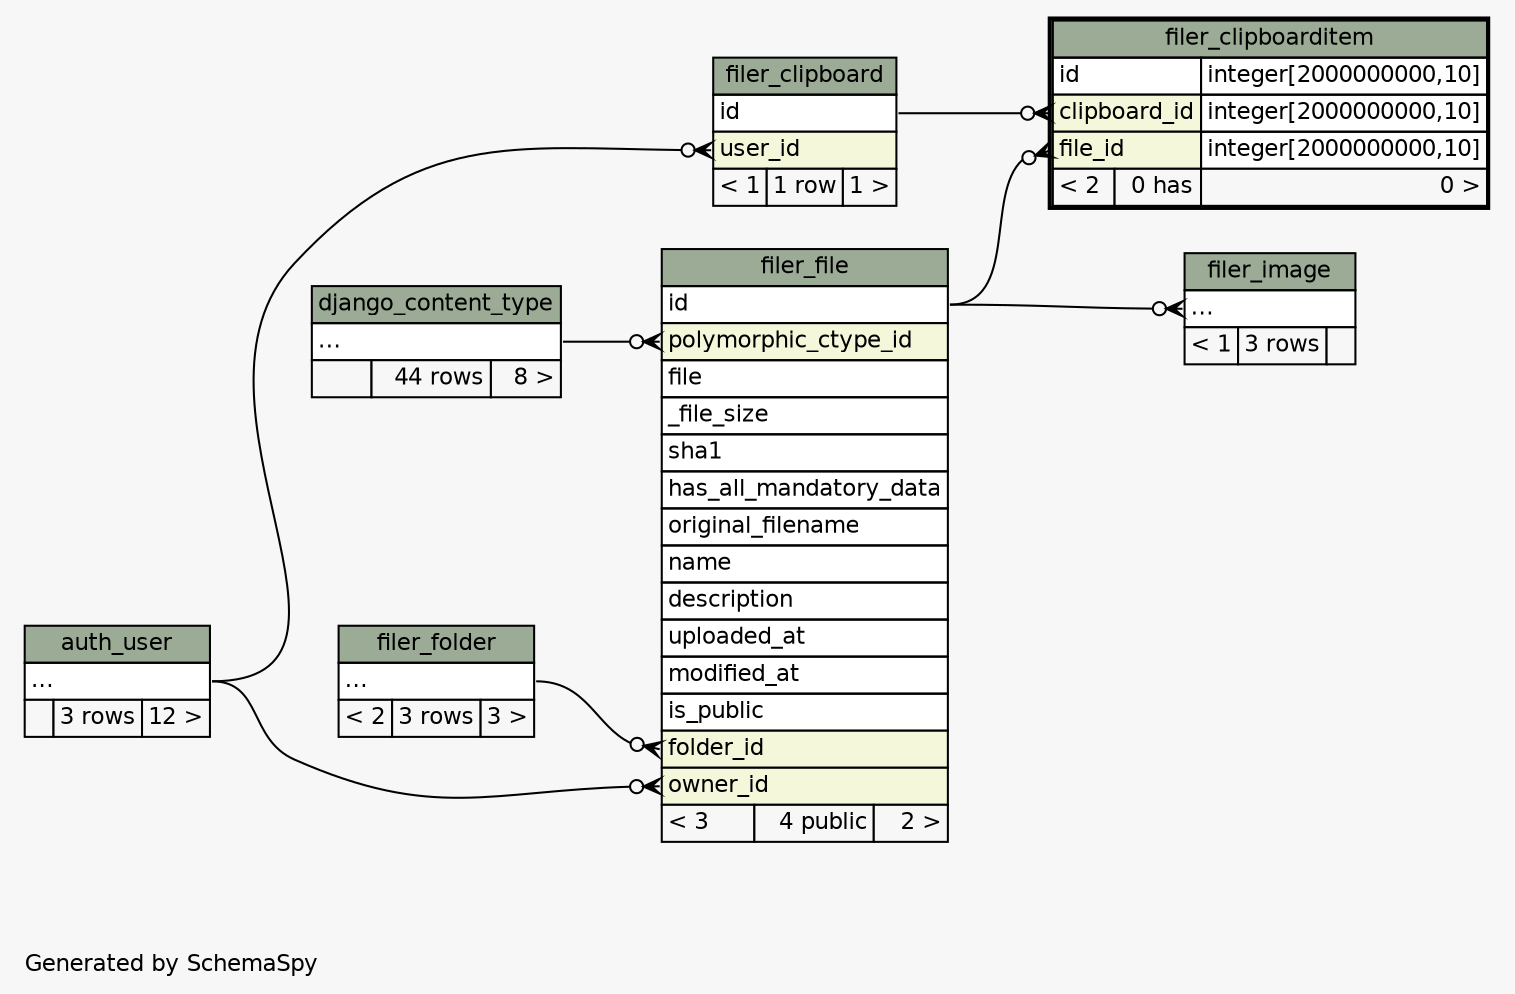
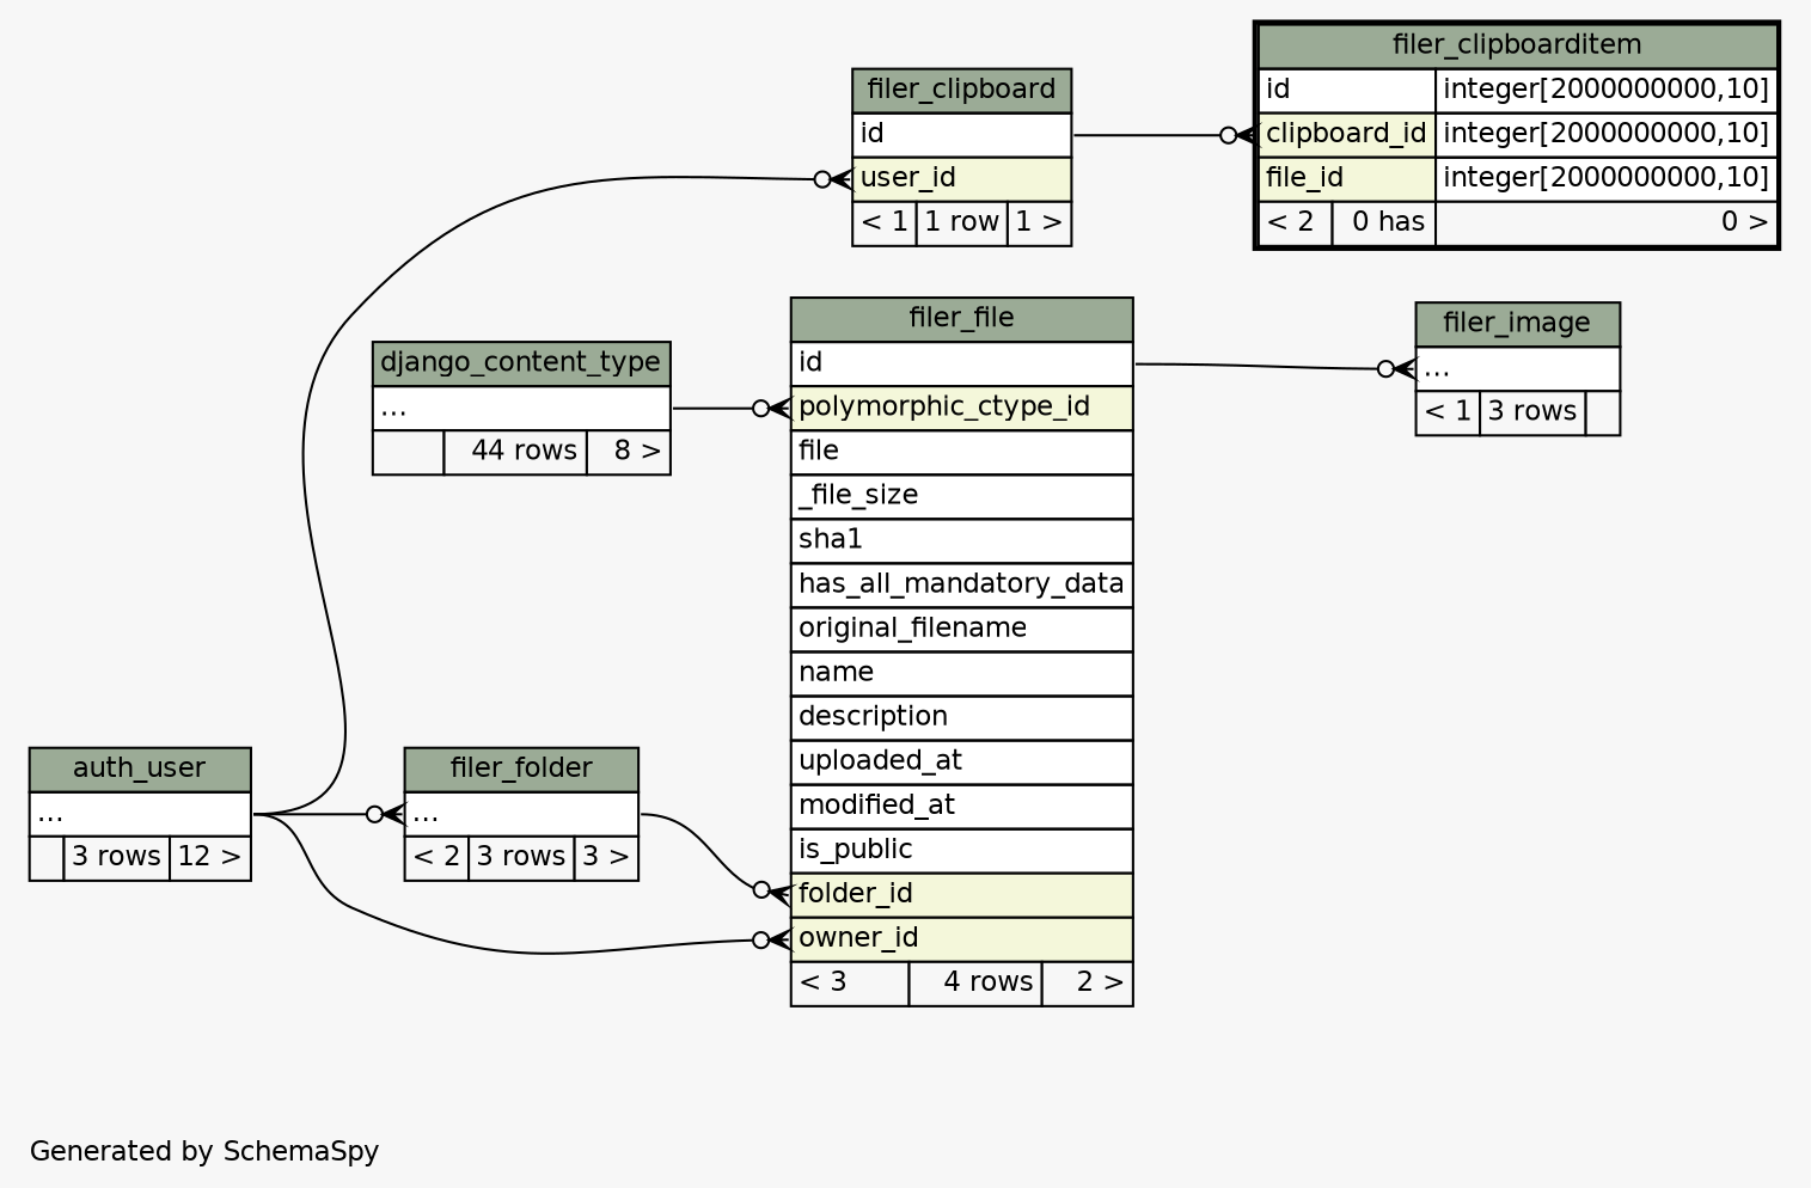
  digraph {
    bgcolor="#f7f7f7"
    fontname=Helvetica
    fontsize=11
    label="\nGenerated by SchemaSpy"
    labeljust=l
    nodesep=0.18
    rankdir=RL
    ranksep=0.46
    node [fontname=Helvetica fontsize=11 shape=plaintext]
    edge [arrowhead=none arrowsize=0.8 arrowtail=crowodot dir=back headport="elipses:e" tailport="elipses:w"]
    n1 [label=<     <TABLE BORDER="0" CELLBORDER="1" CELLSPACING="0" BGCOLOR="#ffffff">       <TR><TD COLSPAN="3" BGCOLOR="#9bab96" ALIGN="CENTER">filer_clipboard</TD></TR>       <TR><TD PORT="id" COLSPAN="3" ALIGN="LEFT">id</TD></TR>       <TR><TD PORT="user_id" COLSPAN="3" BGCOLOR="#f4f7da" ALIGN="LEFT">user_id</TD></TR>       <TR><TD ALIGN="LEFT" BGCOLOR="#f7f7f7">&lt; 1</TD><TD ALIGN="RIGHT" BGCOLOR="#f7f7f7">1 row</TD><TD ALIGN="RIGHT" BGCOLOR="#f7f7f7">1 &gt;</TD></TR>     </TABLE>>]
    n2 [label=<     <TABLE BORDER="0" CELLBORDER="1" CELLSPACING="0" BGCOLOR="#ffffff">       <TR><TD COLSPAN="3" BGCOLOR="#9bab96" ALIGN="CENTER">auth_user</TD></TR>       <TR><TD PORT="elipses" COLSPAN="3" ALIGN="LEFT">...</TD></TR>       <TR><TD ALIGN="LEFT" BGCOLOR="#f7f7f7">  </TD><TD ALIGN="RIGHT" BGCOLOR="#f7f7f7">3 rows</TD><TD ALIGN="RIGHT" BGCOLOR="#f7f7f7">12 &gt;</TD></TR>     </TABLE>>]
    n3 [label=<     <TABLE BORDER="2" CELLBORDER="1" CELLSPACING="0" BGCOLOR="#ffffff">       <TR><TD COLSPAN="3" BGCOLOR="#9bab96" ALIGN="CENTER">filer_clipboarditem</TD></TR>       <TR><TD PORT="id" COLSPAN="2" ALIGN="LEFT">id</TD><TD PORT="id.type" ALIGN="LEFT">integer[2000000000,10]</TD></TR>       <TR><TD PORT="clipboard_id" COLSPAN="2" BGCOLOR="#f4f7da" ALIGN="LEFT">clipboard_id</TD><TD PORT="clipboard_id.type" ALIGN="LEFT">integer[2000000000,10]</TD></TR>       <TR><TD PORT="file_id" COLSPAN="2" BGCOLOR="#f4f7da" ALIGN="LEFT">file_id</TD><TD PORT="file_id.type" ALIGN="LEFT">integer[2000000000,10]</TD></TR>       <TR><TD ALIGN="LEFT" BGCOLOR="#f7f7f7">&lt; 2</TD><TD ALIGN="RIGHT" BGCOLOR="#f7f7f7">0 has</TD><TD ALIGN="RIGHT" BGCOLOR="#f7f7f7">0 &gt;</TD></TR>     </TABLE>>]
-   n4 [label=<     <TABLE BORDER="0" CELLBORDER="1" CELLSPACING="0" BGCOLOR="#ffffff">       <TR><TD COLSPAN="3" BGCOLOR="#9bab96" ALIGN="CENTER">filer_file</TD></TR>       <TR><TD PORT="id" COLSPAN="3" ALIGN="LEFT">id</TD></TR>       <TR><TD PORT="polymorphic_ctype_id" COLSPAN="3" BGCOLOR="#f4f7da" ALIGN="LEFT">polymorphic_ctype_id</TD></TR>       <TR><TD PORT="file" COLSPAN="3" ALIGN="LEFT">file</TD></TR>       <TR><TD PORT="_file_size" COLSPAN="3" ALIGN="LEFT">_file_size</TD></TR>       <TR><TD PORT="sha1" COLSPAN="3" ALIGN="LEFT">sha1</TD></TR>       <TR><TD PORT="has_all_mandatory_data" COLSPAN="3" ALIGN="LEFT">has_all_mandatory_data</TD></TR>       <TR><TD PORT="original_filename" COLSPAN="3" ALIGN="LEFT">original_filename</TD></TR>       <TR><TD PORT="name" COLSPAN="3" ALIGN="LEFT">name</TD></TR>       <TR><TD PORT="description" COLSPAN="3" ALIGN="LEFT">description</TD></TR>       <TR><TD PORT="uploaded_at" COLSPAN="3" ALIGN="LEFT">uploaded_at</TD></TR>       <TR><TD PORT="modified_at" COLSPAN="3" ALIGN="LEFT">modified_at</TD></TR>       <TR><TD PORT="is_public" COLSPAN="3" ALIGN="LEFT">is_public</TD></TR>       <TR><TD PORT="folder_id" COLSPAN="3" BGCOLOR="#f4f7da" ALIGN="LEFT">folder_id</TD></TR>       <TR><TD PORT="owner_id" COLSPAN="3" BGCOLOR="#f4f7da" ALIGN="LEFT">owner_id</TD></TR>       <TR><TD ALIGN="LEFT" BGCOLOR="#f7f7f7">&lt; 3</TD><TD ALIGN="RIGHT" BGCOLOR="#f7f7f7">4 public</TD><TD ALIGN="RIGHT" BGCOLOR="#f7f7f7">2 &gt;</TD></TR>     </TABLE>>]
+   n4 [label=<     <TABLE BORDER="0" CELLBORDER="1" CELLSPACING="0" BGCOLOR="#ffffff">       <TR><TD COLSPAN="3" BGCOLOR="#9bab96" ALIGN="CENTER">filer_file</TD></TR>       <TR><TD PORT="id" COLSPAN="3" ALIGN="LEFT">id</TD></TR>       <TR><TD PORT="polymorphic_ctype_id" COLSPAN="3" BGCOLOR="#f4f7da" ALIGN="LEFT">polymorphic_ctype_id</TD></TR>       <TR><TD PORT="file" COLSPAN="3" ALIGN="LEFT">file</TD></TR>       <TR><TD PORT="_file_size" COLSPAN="3" ALIGN="LEFT">_file_size</TD></TR>       <TR><TD PORT="sha1" COLSPAN="3" ALIGN="LEFT">sha1</TD></TR>       <TR><TD PORT="has_all_mandatory_data" COLSPAN="3" ALIGN="LEFT">has_all_mandatory_data</TD></TR>       <TR><TD PORT="original_filename" COLSPAN="3" ALIGN="LEFT">original_filename</TD></TR>       <TR><TD PORT="name" COLSPAN="3" ALIGN="LEFT">name</TD></TR>       <TR><TD PORT="description" COLSPAN="3" ALIGN="LEFT">description</TD></TR>       <TR><TD PORT="uploaded_at" COLSPAN="3" ALIGN="LEFT">uploaded_at</TD></TR>       <TR><TD PORT="modified_at" COLSPAN="3" ALIGN="LEFT">modified_at</TD></TR>       <TR><TD PORT="is_public" COLSPAN="3" ALIGN="LEFT">is_public</TD></TR>       <TR><TD PORT="folder_id" COLSPAN="3" BGCOLOR="#f4f7da" ALIGN="LEFT">folder_id</TD></TR>       <TR><TD PORT="owner_id" COLSPAN="3" BGCOLOR="#f4f7da" ALIGN="LEFT">owner_id</TD></TR>       <TR><TD ALIGN="LEFT" BGCOLOR="#f7f7f7">&lt; 3</TD><TD ALIGN="RIGHT" BGCOLOR="#f7f7f7">4 rows</TD><TD ALIGN="RIGHT" BGCOLOR="#f7f7f7">2 &gt;</TD></TR>     </TABLE>>]
    n5 [label=<     <TABLE BORDER="0" CELLBORDER="1" CELLSPACING="0" BGCOLOR="#ffffff">       <TR><TD COLSPAN="3" BGCOLOR="#9bab96" ALIGN="CENTER">filer_folder</TD></TR>       <TR><TD PORT="elipses" COLSPAN="3" ALIGN="LEFT">...</TD></TR>       <TR><TD ALIGN="LEFT" BGCOLOR="#f7f7f7">&lt; 2</TD><TD ALIGN="RIGHT" BGCOLOR="#f7f7f7">3 rows</TD><TD ALIGN="RIGHT" BGCOLOR="#f7f7f7">3 &gt;</TD></TR>     </TABLE>>]
    n6 [label=<     <TABLE BORDER="0" CELLBORDER="1" CELLSPACING="0" BGCOLOR="#ffffff">       <TR><TD COLSPAN="3" BGCOLOR="#9bab96" ALIGN="CENTER">django_content_type</TD></TR>       <TR><TD PORT="elipses" COLSPAN="3" ALIGN="LEFT">...</TD></TR>       <TR><TD ALIGN="LEFT" BGCOLOR="#f7f7f7">  </TD><TD ALIGN="RIGHT" BGCOLOR="#f7f7f7">44 rows</TD><TD ALIGN="RIGHT" BGCOLOR="#f7f7f7">8 &gt;</TD></TR>     </TABLE>>]
    n7 [label=<     <TABLE BORDER="0" CELLBORDER="1" CELLSPACING="0" BGCOLOR="#ffffff">       <TR><TD COLSPAN="3" BGCOLOR="#9bab96" ALIGN="CENTER">filer_image</TD></TR>       <TR><TD PORT="elipses" COLSPAN="3" ALIGN="LEFT">...</TD></TR>       <TR><TD ALIGN="LEFT" BGCOLOR="#f7f7f7">&lt; 1</TD><TD ALIGN="RIGHT" BGCOLOR="#f7f7f7">3 rows</TD><TD ALIGN="RIGHT" BGCOLOR="#f7f7f7">  </TD></TR>     </TABLE>>]
    n1 -> n2 [tailport="user_id:w"]
    n3 -> n1 [headport="id:e" tailport="clipboard_id:w"]
-   n3 -> n4 [headport="id:e" tailport="file_id:w"]
    n4 -> n2 [tailport="owner_id:w"]
    n4 -> n5 [tailport="folder_id:w"]
    n4 -> n6 [tailport="polymorphic_ctype_id:w"]
+   n5 -> n2
    n7 -> n4 [headport="id:e"]
  }
